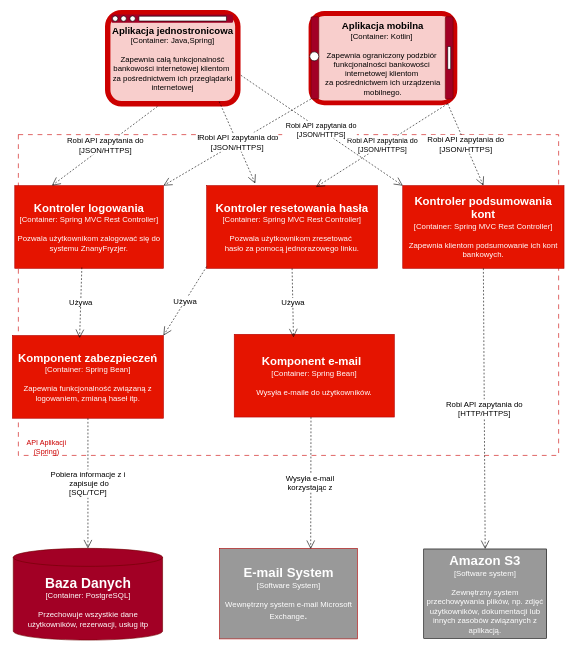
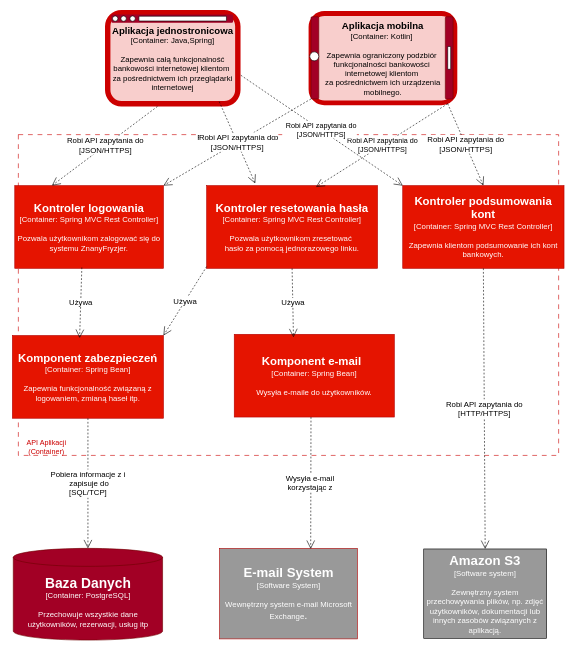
  <mxCell id="0" />
  <mxCell id="1" parent="0" />
  <mxCell id="2" value="" style="rounded=0;whiteSpace=wrap;html=1;dashed=1;dashPattern=8 8;strokeColor=#CC0000;" vertex="1" parent="1"><mxGeometry x="30" y="224" width="901" height="535" as="geometry" /></mxCell>
  <mxCell id="3" value="&lt;span style=&quot;font-size: medium;&quot;&gt;&lt;b&gt;Aplikacja jednostronicowa&lt;/b&gt;&lt;/span&gt;&lt;div&gt;&lt;span style=&quot;&quot;&gt;&lt;font style=&quot;font-size: 13px;&quot;&gt;[Container: Java,Spring]&lt;/font&gt;&lt;/span&gt;&lt;/div&gt;&lt;div&gt;&lt;span style=&quot;&quot;&gt;&lt;font style=&quot;font-size: 13px;&quot;&gt;&lt;br&gt;&lt;/font&gt;&lt;/span&gt;&lt;/div&gt;&lt;div&gt;&lt;span style=&quot;&quot;&gt;&lt;font style=&quot;font-size: 13px;&quot;&gt;Zapewnia całą funkcjonalność bankowości internetowej klientom&amp;nbsp;&lt;/font&gt;&lt;/span&gt;&lt;/div&gt;&lt;div&gt;&lt;span style=&quot;&quot;&gt;&lt;font style=&quot;font-size: 13px;&quot;&gt;za pośrednictwem ich przeglądarki internetowej&lt;/font&gt;&lt;/span&gt;&lt;span style=&quot;text-align: start;&quot;&gt;&lt;font style=&quot;font-size: 13px;&quot;&gt;&lt;br&gt;&lt;/font&gt;&lt;/span&gt;&lt;/div&gt;" style="rounded=1;whiteSpace=wrap;html=1;fillColor=#f8cecc;strokeColor=#CC0000;strokeWidth=9;" vertex="1" parent="1"><mxGeometry x="179" y="20.5" width="217" height="152" as="geometry" /></mxCell>
  <mxCell id="4" value="&lt;b&gt;&lt;span style=&quot;font-size: medium;&quot;&gt;Aplikacja mobilna&lt;/span&gt;&lt;br style=&quot;&quot; data-end=&quot;20&quot; data-start=&quot;17&quot;&gt;&lt;/b&gt;&lt;span style=&quot;&quot;&gt;&lt;font style=&quot;font-size: 13px;&quot;&gt;[Container: Kotlin]&amp;nbsp;&lt;/font&gt;&lt;/span&gt;&lt;div&gt;&lt;font style=&quot;font-size: 13px;&quot;&gt;&lt;br&gt;&lt;/font&gt;&lt;div&gt;&lt;span style=&quot;&quot;&gt;&lt;font style=&quot;font-size: 13px;&quot;&gt;Zapewnia ograniczony podzbiór&amp;nbsp;&lt;/font&gt;&lt;/span&gt;&lt;/div&gt;&lt;div&gt;&lt;span style=&quot;&quot;&gt;&lt;font style=&quot;font-size: 13px;&quot;&gt;funkcjonalności bankowości&amp;nbsp;&lt;/font&gt;&lt;/span&gt;&lt;/div&gt;&lt;div&gt;&lt;span style=&quot;&quot;&gt;&lt;font style=&quot;font-size: 13px;&quot;&gt;internetowej&amp;nbsp;&lt;/font&gt;&lt;/span&gt;&lt;span style=&quot;font-size: 13px;&quot;&gt;klientom&amp;nbsp;&lt;/span&gt;&lt;/div&gt;&lt;div&gt;&lt;span style=&quot;font-size: 13px;&quot;&gt;za pośrednictwem ich urządzenia mobilnego&lt;/span&gt;&lt;span style=&quot;font-size: 13px;&quot;&gt;.&lt;/span&gt;&lt;/div&gt;&lt;/div&gt;" style="rounded=1;whiteSpace=wrap;html=1;fillColor=#f8cecc;strokeColor=#CC0000;strokeWidth=8;align=center;" vertex="1" parent="1"><mxGeometry x="518" y="22" width="240" height="149" as="geometry" /></mxCell>
  <mxCell id="5" value="" style="rounded=1;whiteSpace=wrap;html=1;fillColor=#a20025;strokeColor=none;fontColor=#ffffff;" vertex="1" parent="1"><mxGeometry x="185" y="23.5" width="203" height="14" as="geometry" /></mxCell>
  <mxCell id="6" value="" style="ellipse;whiteSpace=wrap;html=1;aspect=fixed;" vertex="1" parent="1"><mxGeometry x="216" y="26" width="9" height="9" as="geometry" /></mxCell>
  <mxCell id="7" value="" style="ellipse;whiteSpace=wrap;html=1;aspect=fixed;" vertex="1" parent="1"><mxGeometry x="201" y="26" width="9" height="9" as="geometry" /></mxCell>
  <mxCell id="8" value="" style="ellipse;whiteSpace=wrap;html=1;aspect=fixed;" vertex="1" parent="1"><mxGeometry x="187" y="26" width="9" height="9" as="geometry" /></mxCell>
  <mxCell id="9" value="" style="rounded=1;whiteSpace=wrap;html=1;" vertex="1" parent="1"><mxGeometry x="231" y="26.5" width="146" height="8" as="geometry" /></mxCell>
  <mxCell id="10" value="" style="rounded=1;whiteSpace=wrap;html=1;strokeColor=#6F0000;fillColor=#a20025;fontColor=#ffffff;" vertex="1" parent="1"><mxGeometry x="518" y="27.5" width="13" height="137" as="geometry" /></mxCell>
  <mxCell id="11" value="" style="ellipse;whiteSpace=wrap;html=1;aspect=fixed;" vertex="1" parent="1"><mxGeometry x="516" y="86" width="15" height="15" as="geometry" /></mxCell>
  <mxCell id="12" value="" style="rounded=1;whiteSpace=wrap;html=1;strokeColor=#6F0000;fillColor=#a20025;fontColor=#ffffff;" vertex="1" parent="1"><mxGeometry x="742" y="27.5" width="13" height="137" as="geometry" /></mxCell>
  <mxCell id="13" value="" style="rounded=1;whiteSpace=wrap;html=1;" vertex="1" parent="1"><mxGeometry x="746" y="77" width="5" height="38" as="geometry" /></mxCell>
  <mxCell id="14" value="&lt;font&gt;&lt;strong style=&quot;text-align: start;&quot; data-is-only-node=&quot;&quot; data-end=&quot;23&quot; data-start=&quot;0&quot;&gt;&lt;font style=&quot;font-size: 19px;&quot;&gt;Kontroler logowania&lt;/font&gt;&lt;/strong&gt;&lt;br style=&quot;text-align: start;&quot; data-end=&quot;26&quot; data-start=&quot;23&quot;&gt;&lt;span style=&quot;font-size: 13px; text-align: start;&quot; data-end=&quot;69&quot; data-start=&quot;26&quot;&gt;[Container: Spring MVC Rest Controller]&lt;/span&gt;&lt;/font&gt;&lt;div&gt;&lt;font&gt;&lt;font size=&quot;2&quot;&gt;&lt;br style=&quot;text-align: start;&quot; data-end=&quot;72&quot; data-start=&quot;69&quot;&gt;&lt;/font&gt;&lt;span style=&quot;font-size: 13px; text-align: start;&quot;&gt;Pozwala użytkownikom zalogować się do systemu ZnanyFryzjer.&lt;/span&gt;&lt;/font&gt;&lt;/div&gt;" style="rounded=0;whiteSpace=wrap;html=1;fillColor=#e51400;strokeColor=#B20000;fontColor=#ffffff;" vertex="1" parent="1"><mxGeometry x="24" y="309" width="248" height="138" as="geometry" /></mxCell>
  <mxCell id="15" value="&lt;font style=&quot;color: rgb(255, 255, 255);&quot;&gt;&lt;strong style=&quot;text-align: start; caret-color: rgb(0, 0, 0);&quot; data-is-only-node=&quot;&quot; data-end=&quot;31&quot; data-start=&quot;0&quot;&gt;&lt;font style=&quot;font-size: 19px;&quot;&gt;Kontroler resetowania hasła&lt;/font&gt;&lt;/strong&gt;&lt;br style=&quot;text-align: start; caret-color: rgb(0, 0, 0);&quot; data-end=&quot;34&quot; data-start=&quot;31&quot;&gt;&lt;span style=&quot;text-align: start; caret-color: rgb(0, 0, 0);&quot; data-end=&quot;77&quot; data-start=&quot;34&quot;&gt;[&lt;font style=&quot;font-size: 13px;&quot;&gt;Container: Spring MVC Rest Controller]&lt;/font&gt;&lt;/span&gt;&lt;/font&gt;&lt;div&gt;&lt;font style=&quot;color: rgb(255, 255, 255); font-size: 13px;&quot;&gt;&lt;b&gt;&lt;br style=&quot;text-align: start; caret-color: rgb(0, 0, 0);&quot; data-end=&quot;80&quot; data-start=&quot;77&quot;&gt;&lt;/b&gt;&lt;span style=&quot;text-align: start; caret-color: rgb(0, 0, 0);&quot;&gt;Pozwala użytkownikom zresetować&amp;nbsp;&lt;/span&gt;&lt;/font&gt;&lt;div&gt;&lt;font style=&quot;color: rgb(255, 255, 255); font-size: 13px;&quot;&gt;&lt;span style=&quot;text-align: start; caret-color: rgb(0, 0, 0);&quot;&gt;hasło za pomocą jednorazowego linku.&lt;/span&gt;&lt;/font&gt;&lt;/div&gt;&lt;/div&gt;" style="rounded=0;whiteSpace=wrap;html=1;fillColor=#e51400;fontColor=#ffffff;strokeColor=#B20000;" vertex="1" parent="1"><mxGeometry x="344" y="309" width="285" height="138" as="geometry" /></mxCell>
  <mxCell id="16" value="&lt;span style=&quot;color: rgb(255, 255, 255);&quot;&gt;&lt;font style=&quot;font-size: 19px;&quot;&gt;&lt;strong style=&quot;text-align: start; caret-color: rgb(0, 0, 0);&quot; data-is-only-node=&quot;&quot; data-end=&quot;31&quot; data-start=&quot;0&quot;&gt;Kontroler podsumowania kont&lt;/strong&gt;&lt;br style=&quot;text-align: start; caret-color: rgb(0, 0, 0);&quot; data-end=&quot;34&quot; data-start=&quot;31&quot;&gt;&lt;/font&gt;&lt;span style=&quot;text-align: start; caret-color: rgb(0, 0, 0);&quot; data-end=&quot;77&quot; data-start=&quot;34&quot;&gt;&lt;font style=&quot;font-size: 13px;&quot;&gt;[Container: Spring MVC Rest Controller]&lt;/font&gt;&lt;/span&gt;&lt;/span&gt;&lt;div&gt;&lt;span style=&quot;color: rgb(255, 255, 255);&quot;&gt;&lt;font style=&quot;font-size: 13px;&quot;&gt;&lt;br style=&quot;text-align: start; caret-color: rgb(0, 0, 0);&quot; data-end=&quot;80&quot; data-start=&quot;77&quot;&gt;&lt;span style=&quot;text-align: start; caret-color: rgb(0, 0, 0);&quot;&gt;Zapewnia klientom podsumowanie ich kont bankowych.&lt;/span&gt;&lt;/font&gt;&lt;/span&gt;&lt;/div&gt;" style="rounded=0;whiteSpace=wrap;html=1;fillColor=#e51400;fontColor=#ffffff;strokeColor=#B20000;" vertex="1" parent="1"><mxGeometry x="671" y="309" width="269" height="138" as="geometry" /></mxCell>
  <mxCell id="17" value="&lt;span style=&quot;color: rgb(255, 255, 255);&quot;&gt;&lt;strong style=&quot;text-align: start; caret-color: rgb(0, 0, 0);&quot; data-is-only-node=&quot;&quot; data-end=&quot;26&quot; data-start=&quot;0&quot;&gt;&lt;font style=&quot;font-size: 19px;&quot;&gt;Komponent zabezpieczeń&lt;/font&gt;&lt;/strong&gt;&lt;br style=&quot;text-align: start; caret-color: rgb(0, 0, 0);&quot; data-end=&quot;29&quot; data-start=&quot;26&quot;&gt;&lt;span style=&quot;text-align: start; caret-color: rgb(0, 0, 0);&quot; data-end=&quot;57&quot; data-start=&quot;29&quot;&gt;&lt;font style=&quot;font-size: 13px;&quot;&gt;[Container: Spring Bean]&lt;/font&gt;&lt;/span&gt;&lt;/span&gt;&lt;div&gt;&lt;span style=&quot;color: rgb(255, 255, 255);&quot;&gt;&lt;font style=&quot;font-size: 13px;&quot;&gt;&lt;br style=&quot;text-align: start; caret-color: rgb(0, 0, 0);&quot; data-end=&quot;60&quot; data-start=&quot;57&quot;&gt;&lt;span style=&quot;text-align: start; caret-color: rgb(0, 0, 0);&quot;&gt;Zapewnia funkcjonalność związaną z logowaniem, zmianą haseł itp.&lt;/span&gt;&lt;/font&gt;&lt;/span&gt;&lt;/div&gt;" style="rounded=0;whiteSpace=wrap;html=1;fillColor=#e51400;fontColor=#ffffff;strokeColor=#B20000;" vertex="1" parent="1"><mxGeometry x="20" y="559" width="252" height="138" as="geometry" /></mxCell>
  <mxCell id="18" value="&lt;div&gt;&lt;b&gt;&lt;font style=&quot;font-size: 19px;&quot;&gt;Komponent e-mail &lt;/font&gt;&lt;/b&gt;&amp;nbsp;&lt;/div&gt;&lt;div&gt;&lt;font style=&quot;font-size: 13px;&quot;&gt;[Container: Spring Bean]&lt;/font&gt;&lt;/div&gt;&lt;div&gt;&lt;font style=&quot;font-size: 13px;&quot;&gt;&lt;br&gt;&lt;/font&gt;&lt;/div&gt;&lt;div&gt;&lt;font style=&quot;font-size: 13px;&quot;&gt;Wysyła e-maile do użytkowników.&lt;/font&gt;&lt;/div&gt;" style="rounded=0;whiteSpace=wrap;html=1;fillColor=#e51400;fontColor=#ffffff;strokeColor=#B20000;" vertex="1" parent="1"><mxGeometry x="390" y="557" width="267" height="138" as="geometry" /></mxCell>
  <mxCell id="19" value="&lt;font style=&quot;font-size: 22px;&quot;&gt;&lt;b style=&quot;color: rgb(255, 255, 255);&quot;&gt;Amazon S3&lt;/b&gt;&lt;/font&gt;&lt;div&gt;&lt;font style=&quot;font-size: 13px; color: rgb(255, 255, 255);&quot;&gt;[Software system]&lt;/font&gt;&lt;/div&gt;&lt;div&gt;&lt;font style=&quot;font-size: 13px; color: rgb(255, 255, 255);&quot;&gt;&lt;br&gt;&lt;/font&gt;&lt;/div&gt;&lt;div&gt;&lt;font&gt;&lt;span style=&quot;text-align: start; color: rgb(255, 255, 255);&quot;&gt;&lt;font style=&quot;font-size: 13px;&quot;&gt;Zewnętrzny system przechowywania plików, np. zdjęć użytkowników, dokumentacji lub innych zasobów związanych z aplikacją.&lt;/font&gt;&lt;/span&gt;&lt;br&gt;&lt;/font&gt;&lt;/div&gt;" style="rounded=0;whiteSpace=wrap;html=1;fillColor=#999999;" vertex="1" parent="1"><mxGeometry x="706" y="915" width="205" height="149" as="geometry" /></mxCell>
  <mxCell id="20" value="&lt;font style=&quot;font-size: 23px;&quot;&gt;&lt;b&gt;Baza Danych&lt;/b&gt;&lt;/font&gt;&lt;div&gt;&lt;font style=&quot;font-size: 13px;&quot;&gt;[Container: PostgreSQL]&lt;/font&gt;&lt;/div&gt;&lt;div&gt;&lt;font style=&quot;font-size: 13px;&quot;&gt;&lt;br&gt;&lt;/font&gt;&lt;/div&gt;&lt;div&gt;&lt;font&gt;&lt;span style=&quot;text-align: start;&quot;&gt;&lt;font style=&quot;font-size: 13px;&quot;&gt;Przechowuje wszystkie dane użytkowników, rezerwacji, usług itp&lt;/font&gt;&lt;/span&gt;&lt;br&gt;&lt;/font&gt;&lt;/div&gt;" style="shape=cylinder3;whiteSpace=wrap;html=1;boundedLbl=1;backgroundOutline=1;size=15;fillColor=#a20025;fontColor=#ffffff;strokeColor=#6F0000;" vertex="1" parent="1"><mxGeometry x="21.5" y="914" width="249" height="153" as="geometry" /></mxCell>
  <mxCell id="21" value="&lt;font style=&quot;font-size: 22px;&quot;&gt;&lt;b&gt;E-mail System&lt;/b&gt;&lt;/font&gt;&lt;div&gt;&lt;font style=&quot;font-size: 13px;&quot;&gt;[Software System]&lt;/font&gt;&lt;/div&gt;&lt;div&gt;&lt;font style=&quot;font-size: 13px;&quot;&gt;&lt;br&gt;&lt;/font&gt;&lt;/div&gt;&lt;div&gt;&lt;font&gt;&lt;font style=&quot;font-size: 13px;&quot;&gt;Wewnętrzny system e-mail Microsoft Exchange&lt;/font&gt;&lt;font style=&quot;font-size: 19px;&quot;&gt;.&lt;/font&gt;&lt;br&gt;&lt;/font&gt;&lt;/div&gt;" style="rounded=0;whiteSpace=wrap;html=1;fillColor=#999999;fontColor=#ffffff;strokeColor=#B20000;" vertex="1" parent="1"><mxGeometry x="365.5" y="914" width="230" height="151" as="geometry" /></mxCell>
  <mxCell id="22" value="&lt;font style=&quot;font-size: 13px;&quot;&gt;Robi API zapytania do&lt;/font&gt;&lt;div&gt;&lt;font style=&quot;font-size: 13px;&quot;&gt;[HTTP/HTTPS]&lt;/font&gt;&lt;/div&gt;" style="endArrow=open;endSize=12;dashed=1;html=1;rounded=0;entryX=0.5;entryY=0;entryDx=0;entryDy=0;exitX=0.5;exitY=1;exitDx=0;exitDy=0;" edge="1" parent="1" source="16" target="19"><mxGeometry x="0.001" width="160" relative="1" as="geometry"><mxPoint x="824" y="758" as="sourcePoint" /><mxPoint x="1247" y="772" as="targetPoint" /><mxPoint as="offset" /></mxGeometry></mxCell>
  <mxCell id="23" value="&lt;font style=&quot;font-size: 13px;&quot;&gt;Robi API zapytania do&lt;/font&gt;&lt;div&gt;&lt;font style=&quot;font-size: 13px;&quot;&gt;[JSON/HTTPS]&lt;/font&gt;&lt;/div&gt;" style="endArrow=open;endSize=12;dashed=1;html=1;rounded=0;entryX=0.5;entryY=0;entryDx=0;entryDy=0;" edge="1" parent="1" target="16"><mxGeometry x="-0.005" width="160" relative="1" as="geometry"><mxPoint x="746" y="172.5" as="sourcePoint" /><mxPoint x="880" y="404.5" as="targetPoint" /><mxPoint as="offset" /></mxGeometry></mxCell>
  <mxCell id="24" value="&lt;font style=&quot;font-size: 13px;&quot;&gt;Robię API zapytania do&lt;/font&gt;&lt;div&gt;&lt;font style=&quot;font-size: 13px;&quot;&gt;[JSON/HTTPS]&lt;/font&gt;&lt;/div&gt;" style="endArrow=open;endSize=12;dashed=1;html=1;rounded=0;entryX=1;entryY=0;entryDx=0;entryDy=0;" edge="1" parent="1" target="14"><mxGeometry x="-0.005" width="160" relative="1" as="geometry"><mxPoint x="518" y="164.5" as="sourcePoint" /><mxPoint x="578" y="301" as="targetPoint" /><mxPoint as="offset" /></mxGeometry></mxCell>
  <mxCell id="25" value="&lt;font style=&quot;font-size: 12px;&quot;&gt;Robi API zapytania do&lt;/font&gt;&lt;div&gt;&lt;font style=&quot;font-size: 12px;&quot;&gt;[JSON/HTTPS]&lt;/font&gt;&lt;/div&gt;" style="endArrow=open;endSize=12;dashed=1;html=1;rounded=0;entryX=0.64;entryY=0.017;entryDx=0;entryDy=0;entryPerimeter=0;" edge="1" parent="1" target="15"><mxGeometry x="-0.004" width="160" relative="1" as="geometry"><mxPoint x="746" y="172.5" as="sourcePoint" /><mxPoint x="500" y="317" as="targetPoint" /><mxPoint as="offset" /></mxGeometry></mxCell>
  <mxCell id="26" value="&lt;font style=&quot;font-size: 13px;&quot;&gt;Robi API zapytania do&lt;/font&gt;&lt;div&gt;&lt;font style=&quot;font-size: 13px;&quot;&gt;[JSON/HTTPS]&lt;/font&gt;&lt;/div&gt;" style="endArrow=open;endSize=12;dashed=1;html=1;rounded=0;entryX=0.25;entryY=0;entryDx=0;entryDy=0;" edge="1" parent="1" target="14"><mxGeometry x="-0.005" width="160" relative="1" as="geometry"><mxPoint x="262" y="177" as="sourcePoint" /><mxPoint x="78" y="287" as="targetPoint" /><mxPoint as="offset" /></mxGeometry></mxCell>
  <mxCell id="27" value="&lt;font style=&quot;font-size: 13px;&quot;&gt;Robi API zapytania do&lt;/font&gt;&lt;div&gt;&lt;font style=&quot;font-size: 13px;&quot;&gt;[JSON/HTTPS]&lt;/font&gt;&lt;/div&gt;" style="endArrow=open;endSize=12;dashed=1;html=1;rounded=0;entryX=0.5;entryY=0;entryDx=0;entryDy=0;" edge="1" parent="1"><mxGeometry x="-0.005" width="160" relative="1" as="geometry"><mxPoint x="365" y="169" as="sourcePoint" /><mxPoint x="425" y="305.5" as="targetPoint" /><mxPoint as="offset" /></mxGeometry></mxCell>
  <mxCell id="28" value="&lt;font style=&quot;font-size: 12px;&quot;&gt;Robi API zapytania do&lt;/font&gt;&lt;div&gt;&lt;font style=&quot;font-size: 12px;&quot;&gt;[JSON/HTTPS]&lt;/font&gt;&lt;/div&gt;" style="endArrow=open;endSize=12;dashed=1;html=1;rounded=0;entryX=0;entryY=0;entryDx=0;entryDy=0;" edge="1" parent="1" target="16"><mxGeometry x="-0.006" width="160" relative="1" as="geometry"><mxPoint x="401" y="125" as="sourcePoint" /><mxPoint x="461" y="261.5" as="targetPoint" /><mxPoint as="offset" /></mxGeometry></mxCell>
  <mxCell id="29" value="&lt;font style=&quot;font-size: 13px;&quot;&gt;Używa&lt;/font&gt;" style="endArrow=open;endSize=12;dashed=1;html=1;rounded=0;entryX=0.445;entryY=0.03;entryDx=0;entryDy=0;entryPerimeter=0;exitX=0.451;exitY=0.989;exitDx=0;exitDy=0;exitPerimeter=0;" edge="1" parent="1" source="14" target="17"><mxGeometry width="160" relative="1" as="geometry"><mxPoint x="134" y="457" as="sourcePoint" /><mxPoint x="294" y="457" as="targetPoint" /></mxGeometry></mxCell>
  <mxCell id="30" value="&lt;font size=&quot;2&quot;&gt;Używa&lt;/font&gt;" style="endArrow=open;endSize=12;dashed=1;html=1;rounded=0;entryX=0.37;entryY=0.036;entryDx=0;entryDy=0;entryPerimeter=0;exitX=0.5;exitY=1;exitDx=0;exitDy=0;" edge="1" parent="1" source="15" target="18"><mxGeometry width="160" relative="1" as="geometry"><mxPoint x="522" y="441" as="sourcePoint" /><mxPoint x="518" y="559" as="targetPoint" /></mxGeometry></mxCell>
  <mxCell id="31" value="&lt;font style=&quot;font-size: 13px;&quot;&gt;Używa&lt;/font&gt;" style="endArrow=open;endSize=12;dashed=1;html=1;rounded=0;entryX=1;entryY=0;entryDx=0;entryDy=0;exitX=0.5;exitY=1;exitDx=0;exitDy=0;" edge="1" parent="1" target="17"><mxGeometry width="160" relative="1" as="geometry"><mxPoint x="344" y="444" as="sourcePoint" /><mxPoint x="346" y="559" as="targetPoint" /></mxGeometry></mxCell>
  <mxCell id="32" value="&lt;font style=&quot;font-size: 13px;&quot;&gt;Pobiera informacje z i&lt;/font&gt;&lt;div&gt;&lt;font style=&quot;font-size: 13px;&quot;&gt;&amp;nbsp;zapisuje do&lt;/font&gt;&lt;/div&gt;&lt;div&gt;&lt;font style=&quot;font-size: 13px;&quot;&gt;[SQL/TCP]&lt;/font&gt;&lt;/div&gt;" style="endArrow=open;endSize=12;dashed=1;html=1;rounded=0;entryX=0.5;entryY=0;entryDx=0;entryDy=0;entryPerimeter=0;exitX=0.5;exitY=1;exitDx=0;exitDy=0;" edge="1" parent="1" source="17" target="20"><mxGeometry x="0.0" width="160" relative="1" as="geometry"><mxPoint x="633" y="741" as="sourcePoint" /><mxPoint x="225" y="731" as="targetPoint" /><mxPoint as="offset" /></mxGeometry></mxCell>
  <mxCell id="33" value="&lt;font style=&quot;font-size: 13px;&quot;&gt;Wysyła e-mail&amp;nbsp;&lt;/font&gt;&lt;div&gt;&lt;font style=&quot;font-size: 13px;&quot;&gt;korzystając z&amp;nbsp;&lt;/font&gt;&lt;/div&gt;" style="endArrow=open;endSize=12;dashed=1;html=1;rounded=0;entryX=0.661;entryY=0.006;entryDx=0;entryDy=0;entryPerimeter=0;" edge="1" parent="1" target="21"><mxGeometry x="-0.004" width="160" relative="1" as="geometry"><mxPoint x="518" y="695" as="sourcePoint" /><mxPoint x="853" y="456" as="targetPoint" /><mxPoint as="offset" /></mxGeometry></mxCell>
- <mxCell id="34" value="&lt;div&gt;&lt;span style=&quot;color: rgb(204, 0, 0);&quot;&gt;API Aplikacji&lt;/span&gt;&lt;/div&gt;&lt;div&gt;&lt;span style=&quot;color: rgb(204, 0, 0);&quot;&gt;(Spring)&lt;/span&gt;&lt;/div&gt;" style="rounded=0;whiteSpace=wrap;html=1;fillColor=none;strokeColor=none;" vertex="1" parent="1"><mxGeometry x="30" y="730" width="94" height="29" as="geometry" /></mxCell>
+ <mxCell id="34" value="&lt;div&gt;&lt;span style=&quot;color: rgb(204, 0, 0);&quot;&gt;API Aplikacji&lt;/span&gt;&lt;/div&gt;&lt;div&gt;&lt;span style=&quot;color: rgb(204, 0, 0);&quot;&gt;(Container)&lt;/span&gt;&lt;/div&gt;" style="rounded=0;whiteSpace=wrap;html=1;fillColor=none;strokeColor=none;" vertex="1" parent="1"><mxGeometry x="30" y="730" width="94" height="29" as="geometry" /></mxCell>
